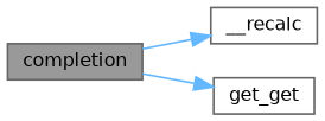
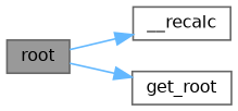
  digraph {
    rankdir=LR
    node [color=grey40 fillcolor=white fontname=Helvetica fontsize=10 shape=box style=filled]
    edge [color=steelblue1 fontname=Helvetica fontsize=10 labelfontname=Helvetica labelfontsize=10 style=solid]
-   n1 [color=gray40 fillcolor=grey60 fontcolor=black height=0.2 label=completion width=0.4]
+   n1 [color=gray40 fillcolor=grey60 fontcolor=black height=0.2 label=root width=0.4]
    n2 [height=0.2 label=__recalc width=0.4]
-   n3 [height=0.2 label=get_get width=0.4]
+   n3 [height=0.2 label=get_root width=0.4]
    n1 -> n2
    n1 -> n3
  }
